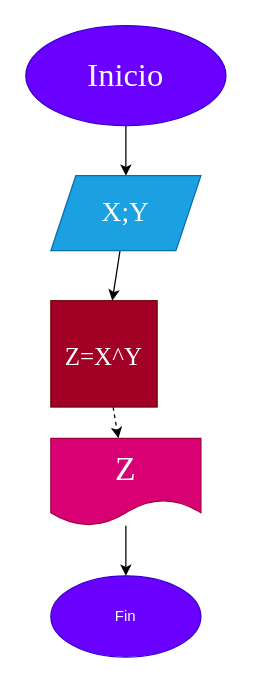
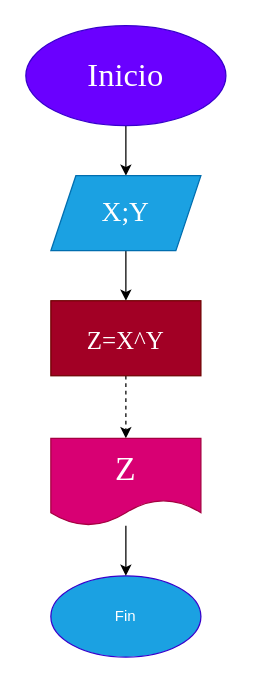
  <mxCell id="0" />
  <mxCell id="1" parent="0" />
  <mxCell id="2" value="" style="edgeStyle=none;html=1;" parent="1" source="3" target="5" edge="1"><mxGeometry relative="1" as="geometry" /></mxCell>
  <mxCell id="3" value="Inicio" style="ellipse;whiteSpace=wrap;html=1;fontFamily=Comic Sans MS;fontSize=26;fillColor=#6a00ff;fontColor=#ffffff;strokeColor=#3700CC;" parent="1" vertex="1"><mxGeometry x="20" y="20" width="160" height="80" as="geometry" /></mxCell>
  <mxCell id="4" value="" style="edgeStyle=none;html=1;" parent="1" source="5" target="7" edge="1"><mxGeometry relative="1" as="geometry" /></mxCell>
  <mxCell id="5" value="X;Y" style="shape=parallelogram;perimeter=parallelogramPerimeter;whiteSpace=wrap;html=1;fixedSize=1;fontFamily=Comic Sans MS;fontSize=22;fillColor=#1ba1e2;fontColor=#ffffff;strokeColor=#006EAF;" parent="1" vertex="1"><mxGeometry x="40" y="140" width="120" height="60" as="geometry" /></mxCell>
  <mxCell id="6" value="" style="edgeStyle=none;html=1;fontColor=default;dashed=1;" parent="1" source="7" target="10" edge="1"><mxGeometry relative="1" as="geometry" /></mxCell>
- <mxCell id="7" value="Z=X^Y" style="fontColor=#ffffff;fontFamily=Comic Sans MS;fontSize=20;fillColor=#a20025;strokeColor=#6F0000;" parent="1" vertex="1"><mxGeometry x="40" y="240" width="85" height="85" as="geometry" /></mxCell>
- <mxCell id="8" value="Fin" style="ellipse;whiteSpace=wrap;html=1;fillColor=#6a00ff;fontColor=#ffffff;strokeColor=#3700CC;" parent="1" vertex="1"><mxGeometry x="40" y="460" width="120" height="65" as="geometry" /></mxCell>
+ <mxCell id="7" value="Z=X^Y" style="fontColor=#ffffff;fontFamily=Comic Sans MS;fontSize=20;fillColor=#a20025;strokeColor=#6F0000;" parent="1" vertex="1"><mxGeometry x="40" y="240" width="120" height="60" as="geometry" /></mxCell>
+ <mxCell id="8" value="Fin" style="ellipse;whiteSpace=wrap;html=1;fillColor=#1ba1e2;fontColor=#ffffff;strokeColor=#3700CC;" parent="1" vertex="1"><mxGeometry x="40" y="460" width="120" height="65" as="geometry" /></mxCell>
  <mxCell id="9" value="" style="edgeStyle=none;html=1;fontColor=default;" parent="1" source="10" target="8" edge="1"><mxGeometry relative="1" as="geometry" /></mxCell>
  <mxCell id="10" value="Z" style="shape=document;whiteSpace=wrap;html=1;boundedLbl=1;fontFamily=Comic Sans MS;fontSize=27;fillColor=#d80073;fontColor=#ffffff;strokeColor=#A50040;" parent="1" vertex="1"><mxGeometry x="40" y="350" width="120" height="70" as="geometry" /></mxCell>
